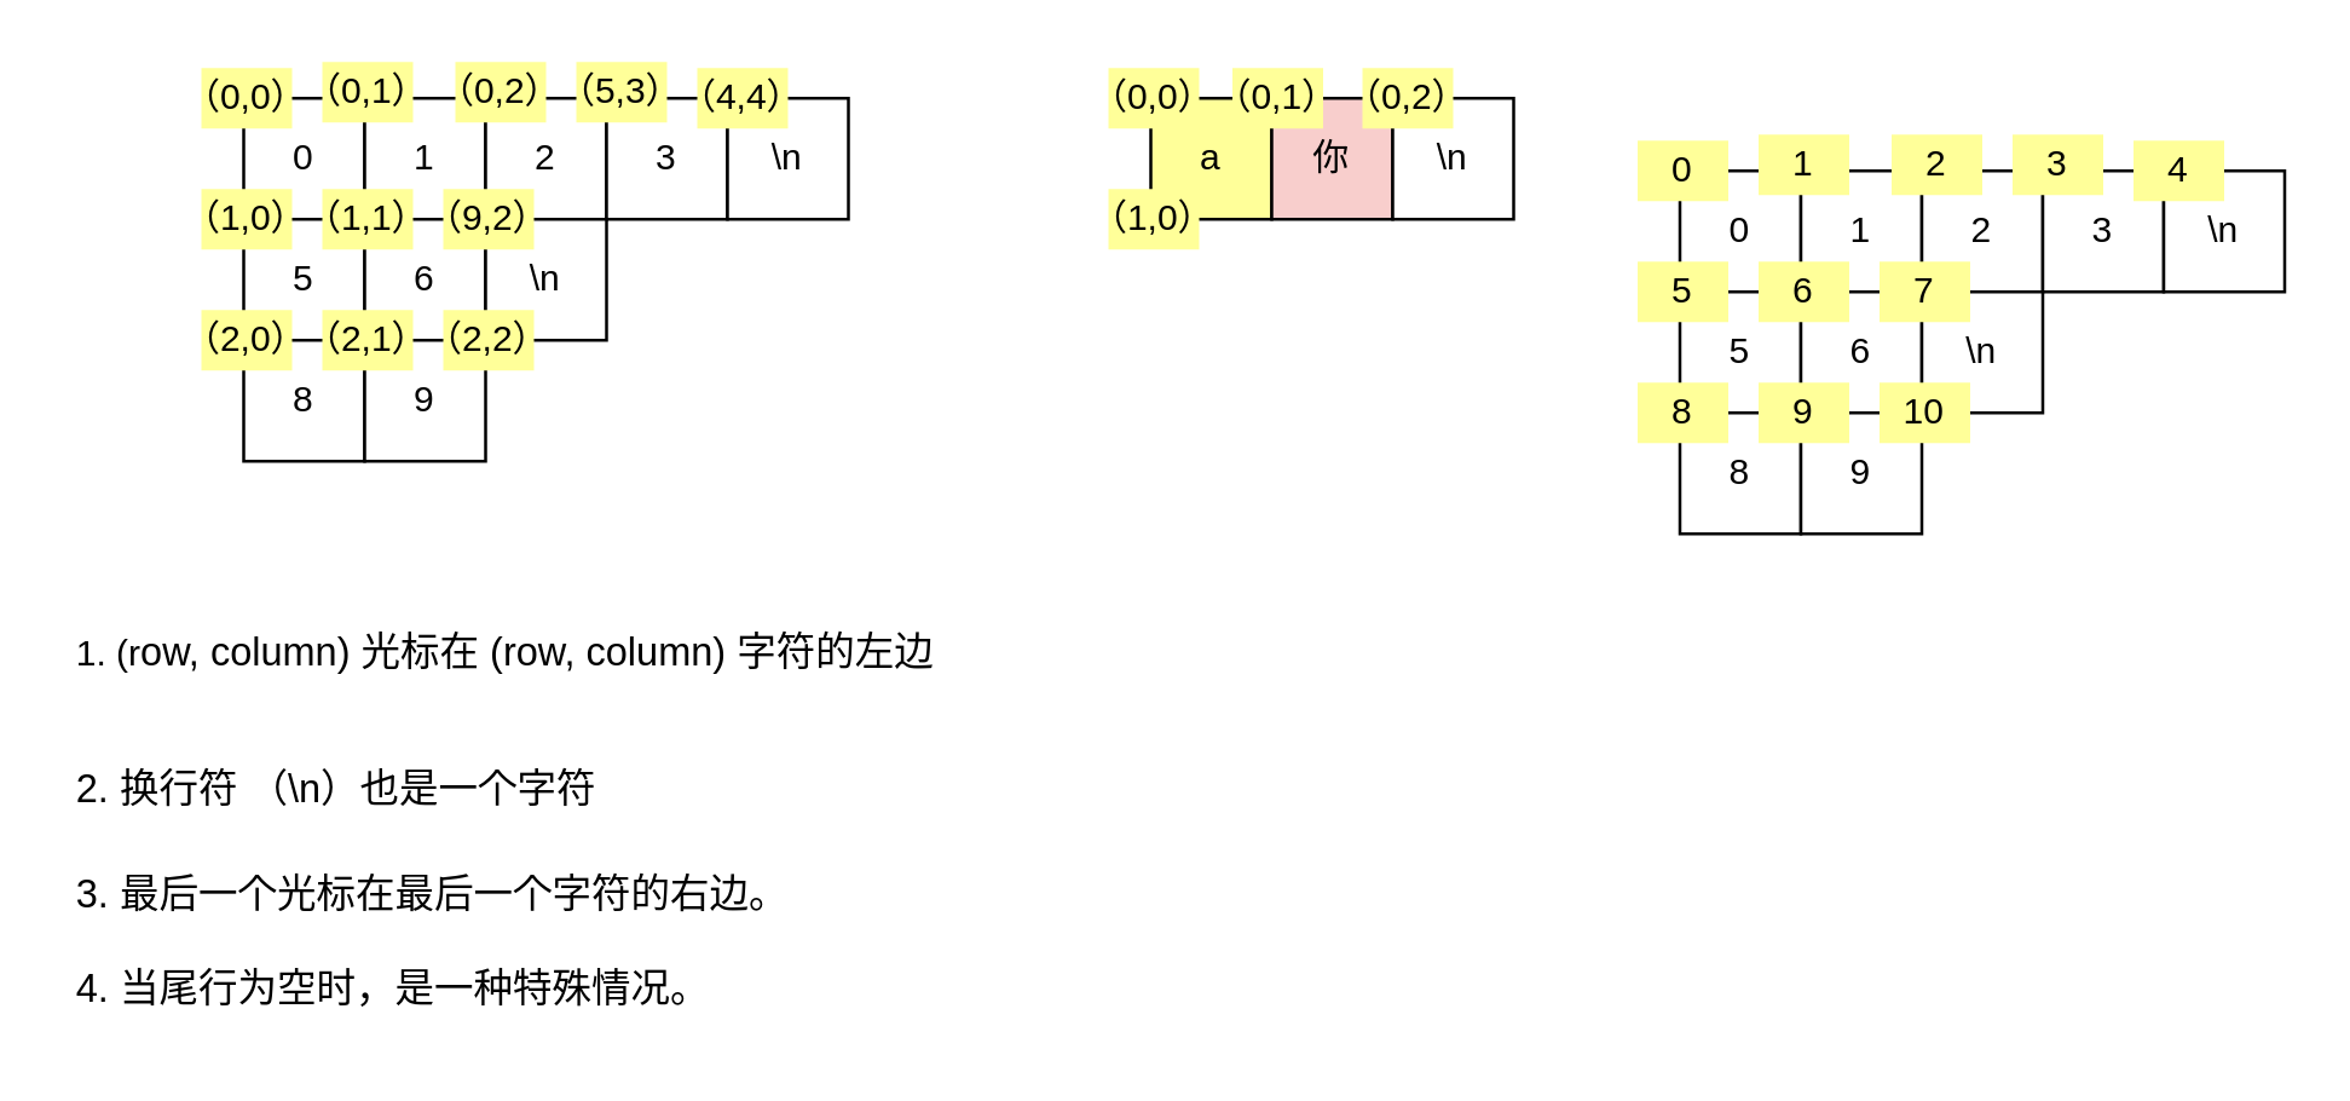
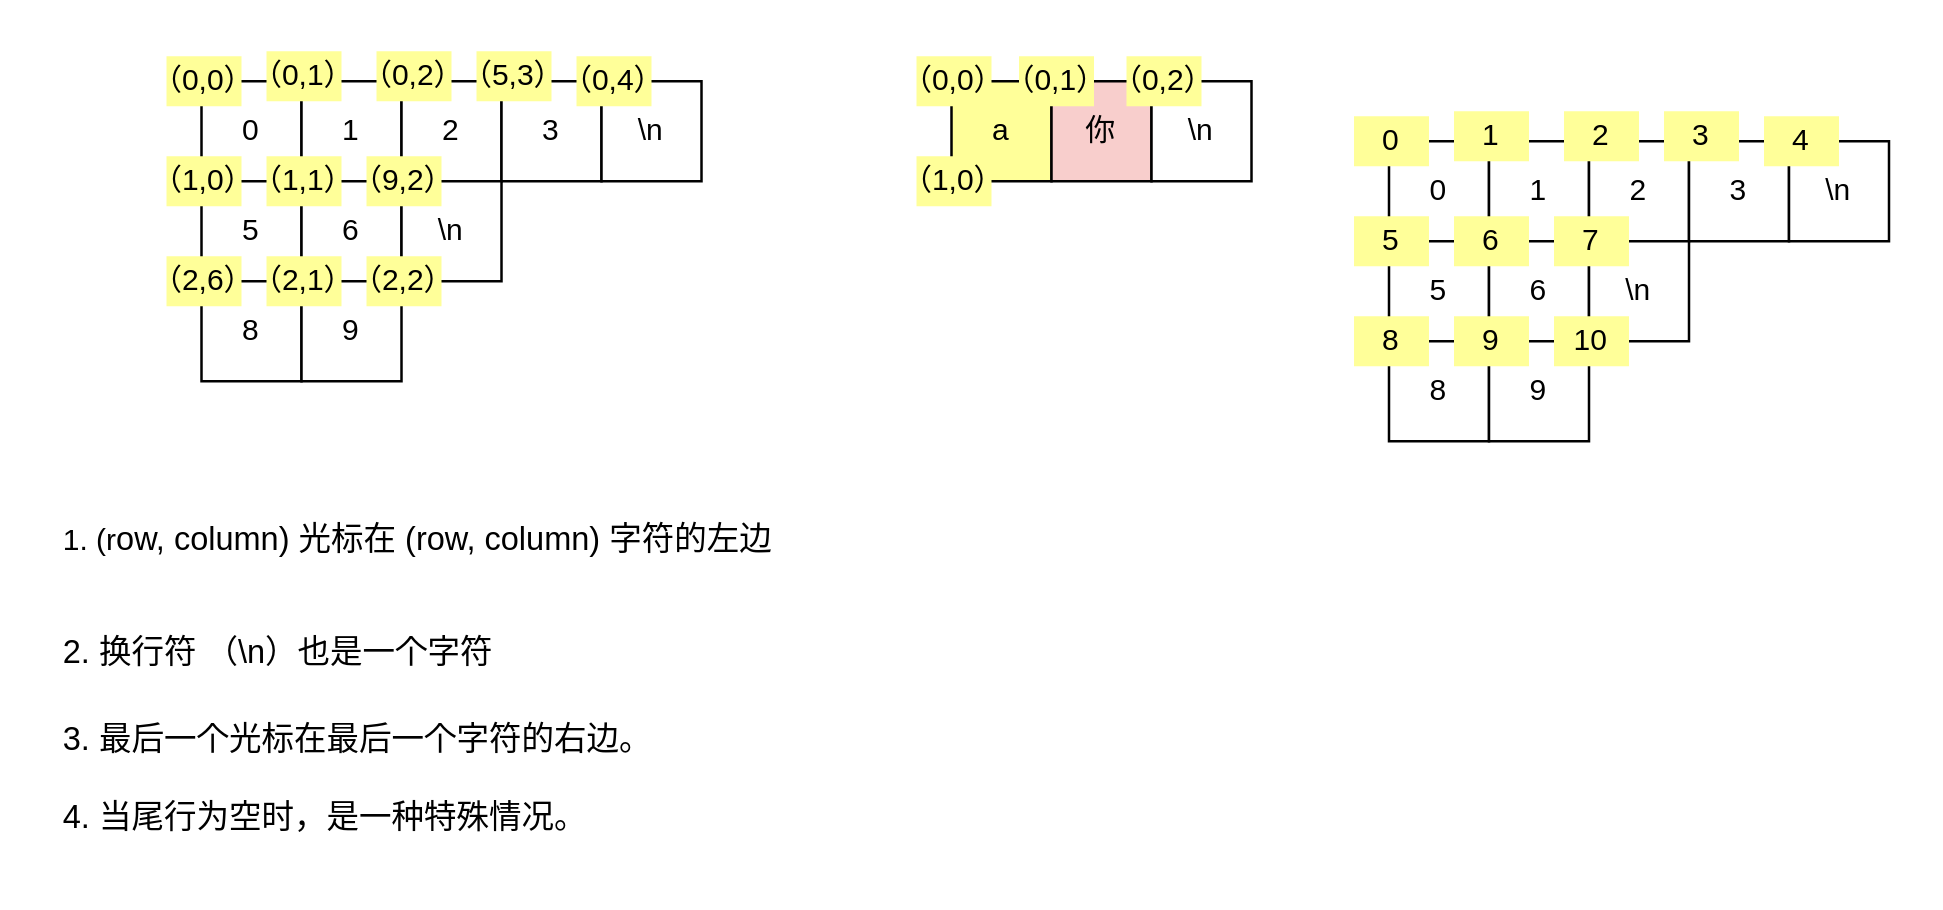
  <mxCell id="0" />
  <mxCell id="1" parent="0" />
  <mxCell id="2" value="0" style="whiteSpace=wrap;html=1;aspect=fixed;" parent="1" vertex="1"><mxGeometry x="80" y="32" width="40" height="40" as="geometry" /></mxCell>
  <mxCell id="3" value="1" style="whiteSpace=wrap;html=1;aspect=fixed;" parent="1" vertex="1"><mxGeometry x="120" y="32" width="40" height="40" as="geometry" /></mxCell>
  <mxCell id="4" value="2" style="whiteSpace=wrap;html=1;aspect=fixed;" parent="1" vertex="1"><mxGeometry x="160" y="32" width="40" height="40" as="geometry" /></mxCell>
  <mxCell id="5" value="3" style="whiteSpace=wrap;html=1;aspect=fixed;" parent="1" vertex="1"><mxGeometry x="200" y="32" width="40" height="40" as="geometry" /></mxCell>
  <mxCell id="6" value="\n" style="whiteSpace=wrap;html=1;aspect=fixed;" parent="1" vertex="1"><mxGeometry x="240" y="32" width="40" height="40" as="geometry" /></mxCell>
  <mxCell id="7" value="5" style="whiteSpace=wrap;html=1;aspect=fixed;" parent="1" vertex="1"><mxGeometry x="80" y="72" width="40" height="40" as="geometry" /></mxCell>
  <mxCell id="8" value="6" style="whiteSpace=wrap;html=1;aspect=fixed;" parent="1" vertex="1"><mxGeometry x="120" y="72" width="40" height="40" as="geometry" /></mxCell>
  <mxCell id="9" value="\n" style="whiteSpace=wrap;html=1;aspect=fixed;" parent="1" vertex="1"><mxGeometry x="160" y="72" width="40" height="40" as="geometry" /></mxCell>
  <mxCell id="10" value="8" style="whiteSpace=wrap;html=1;aspect=fixed;" parent="1" vertex="1"><mxGeometry x="80" y="112" width="40" height="40" as="geometry" /></mxCell>
  <mxCell id="11" value="9" style="whiteSpace=wrap;html=1;aspect=fixed;" parent="1" vertex="1"><mxGeometry x="120" y="112" width="40" height="40" as="geometry" /></mxCell>
  <mxCell id="12" value="（0,0）" style="text;html=1;strokeColor=none;align=center;verticalAlign=middle;whiteSpace=wrap;rounded=0;fillColor=#FFFF99;" parent="1" vertex="1"><mxGeometry x="66" y="22" width="30" height="20" as="geometry" /></mxCell>
  <mxCell id="13" value="（0,1）" style="text;html=1;strokeColor=none;align=center;verticalAlign=middle;whiteSpace=wrap;rounded=0;fillColor=#FFFF99;" parent="1" vertex="1"><mxGeometry x="106" y="20" width="30" height="20" as="geometry" /></mxCell>
  <mxCell id="14" value="（0,2）" style="text;html=1;strokeColor=none;align=center;verticalAlign=middle;whiteSpace=wrap;rounded=0;fillColor=#FFFF99;" parent="1" vertex="1"><mxGeometry x="150" y="20" width="30" height="20" as="geometry" /></mxCell>
  <mxCell id="15" value="（5,3）" style="text;html=1;strokeColor=none;align=center;verticalAlign=middle;whiteSpace=wrap;rounded=0;fillColor=#FFFF99;" parent="1" vertex="1"><mxGeometry x="190" y="20" width="30" height="20" as="geometry" /></mxCell>
- <mxCell id="16" value="（4,4）" style="text;html=1;strokeColor=none;align=center;verticalAlign=middle;whiteSpace=wrap;rounded=0;fillColor=#FFFF99;" parent="1" vertex="1"><mxGeometry x="230" y="22" width="30" height="20" as="geometry" /></mxCell>
+ <mxCell id="16" value="（0,4）" style="text;html=1;strokeColor=none;align=center;verticalAlign=middle;whiteSpace=wrap;rounded=0;fillColor=#FFFF99;" parent="1" vertex="1"><mxGeometry x="230" y="22" width="30" height="20" as="geometry" /></mxCell>
  <mxCell id="17" value="（1,0）" style="text;html=1;strokeColor=none;align=center;verticalAlign=middle;whiteSpace=wrap;rounded=0;fillColor=#FFFF99;" parent="1" vertex="1"><mxGeometry x="66" y="62" width="30" height="20" as="geometry" /></mxCell>
  <mxCell id="18" value="（1,1）" style="text;html=1;strokeColor=none;align=center;verticalAlign=middle;whiteSpace=wrap;rounded=0;fillColor=#FFFF99;" parent="1" vertex="1"><mxGeometry x="106" y="62" width="30" height="20" as="geometry" /></mxCell>
  <mxCell id="19" value="（9,2）" style="text;html=1;strokeColor=none;align=center;verticalAlign=middle;whiteSpace=wrap;rounded=0;fillColor=#FFFF99;" parent="1" vertex="1"><mxGeometry x="146" y="62" width="30" height="20" as="geometry" /></mxCell>
- <mxCell id="20" value="（2,0）" style="text;html=1;strokeColor=none;align=center;verticalAlign=middle;whiteSpace=wrap;rounded=0;fillColor=#FFFF99;" parent="1" vertex="1"><mxGeometry x="66" y="102" width="30" height="20" as="geometry" /></mxCell>
+ <mxCell id="20" value="（2,6）" style="text;html=1;strokeColor=none;align=center;verticalAlign=middle;whiteSpace=wrap;rounded=0;fillColor=#FFFF99;" parent="1" vertex="1"><mxGeometry x="66" y="102" width="30" height="20" as="geometry" /></mxCell>
  <mxCell id="21" value="（2,1）" style="text;html=1;strokeColor=none;align=center;verticalAlign=middle;whiteSpace=wrap;rounded=0;fillColor=#FFFF99;" parent="1" vertex="1"><mxGeometry x="106" y="102" width="30" height="20" as="geometry" /></mxCell>
  <mxCell id="22" value="（2,2）" style="text;html=1;strokeColor=none;align=center;verticalAlign=middle;whiteSpace=wrap;rounded=0;fillColor=#FFFF99;" parent="1" vertex="1"><mxGeometry x="146" y="102" width="30" height="20" as="geometry" /></mxCell>
  <mxCell id="23" value="&lt;h1&gt;&lt;span style=&quot;font-size: 12px ; font-weight: normal&quot;&gt;1. (r&lt;/span&gt;&lt;span style=&quot;font-size: 12px ; font-weight: normal&quot;&gt;&lt;font style=&quot;font-size: 13px&quot;&gt;ow, column) 光标在 (row, column) 字符的左边&lt;/font&gt;&lt;/span&gt;&lt;br&gt;&lt;/h1&gt;&lt;div&gt;&lt;h1&gt;&lt;span style=&quot;font-weight: normal&quot;&gt;&lt;font style=&quot;font-size: 13px&quot;&gt;2. 换行符 （\n）也是一个字符&lt;/font&gt;&lt;/span&gt;&lt;/h1&gt;&lt;/div&gt;&lt;div&gt;&lt;span style=&quot;font-weight: normal&quot;&gt;&lt;font style=&quot;font-size: 13px&quot;&gt;3. 最后一个光标在最后一个字符的右边。&lt;/font&gt;&lt;/span&gt;&lt;/div&gt;&lt;div&gt;&lt;span style=&quot;font-weight: normal&quot;&gt;&lt;font style=&quot;font-size: 13px&quot;&gt;&lt;br&gt;&lt;/font&gt;&lt;/span&gt;&lt;/div&gt;&lt;div&gt;&lt;span style=&quot;font-weight: normal&quot;&gt;&lt;font style=&quot;font-size: 13px&quot;&gt;4. 当尾行为空时，是一种特殊情况。&lt;/font&gt;&lt;/span&gt;&lt;/div&gt;" style="text;html=1;strokeColor=none;fillColor=none;spacing=5;spacingTop=-20;whiteSpace=wrap;overflow=hidden;rounded=0;" parent="1" vertex="1"><mxGeometry x="20" y="192" width="504" height="150" as="geometry" /></mxCell>
  <mxCell id="24" value="a" style="whiteSpace=wrap;html=1;aspect=fixed;fillColor=#ffff99;" parent="1" vertex="1"><mxGeometry x="380" y="32" width="40" height="40" as="geometry" /></mxCell>
  <mxCell id="25" value="你" style="whiteSpace=wrap;html=1;aspect=fixed;fillColor=#f8cecc;" parent="1" vertex="1"><mxGeometry x="420" y="32" width="40" height="40" as="geometry" /></mxCell>
  <mxCell id="26" value="\n" style="whiteSpace=wrap;html=1;aspect=fixed;" parent="1" vertex="1"><mxGeometry x="460" y="32" width="40" height="40" as="geometry" /></mxCell>
  <mxCell id="27" value="（0,0）" style="text;html=1;strokeColor=none;align=center;verticalAlign=middle;whiteSpace=wrap;rounded=0;fillColor=#FFFF99;" parent="1" vertex="1"><mxGeometry x="366" y="22" width="30" height="20" as="geometry" /></mxCell>
  <mxCell id="28" value="（0,1）" style="text;html=1;strokeColor=none;align=center;verticalAlign=middle;whiteSpace=wrap;rounded=0;fillColor=#FFFF99;" parent="1" vertex="1"><mxGeometry x="407" y="22" width="30" height="20" as="geometry" /></mxCell>
  <mxCell id="29" value="（0,2）" style="text;html=1;strokeColor=none;align=center;verticalAlign=middle;whiteSpace=wrap;rounded=0;fillColor=#FFFF99;" parent="1" vertex="1"><mxGeometry x="450" y="22" width="30" height="20" as="geometry" /></mxCell>
  <mxCell id="30" value="（1,0）" style="text;html=1;strokeColor=none;align=center;verticalAlign=middle;whiteSpace=wrap;rounded=0;fillColor=#FFFF99;" parent="1" vertex="1"><mxGeometry x="366" y="62" width="30" height="20" as="geometry" /></mxCell>
  <mxCell id="31" value="0" style="whiteSpace=wrap;html=1;aspect=fixed;" vertex="1" parent="1"><mxGeometry x="555" y="56" width="40" height="40" as="geometry" /></mxCell>
  <mxCell id="32" value="1" style="whiteSpace=wrap;html=1;aspect=fixed;" vertex="1" parent="1"><mxGeometry x="595" y="56" width="40" height="40" as="geometry" /></mxCell>
  <mxCell id="33" value="2" style="whiteSpace=wrap;html=1;aspect=fixed;" vertex="1" parent="1"><mxGeometry x="635" y="56" width="40" height="40" as="geometry" /></mxCell>
  <mxCell id="34" value="3" style="whiteSpace=wrap;html=1;aspect=fixed;" vertex="1" parent="1"><mxGeometry x="675" y="56" width="40" height="40" as="geometry" /></mxCell>
  <mxCell id="35" value="\n" style="whiteSpace=wrap;html=1;aspect=fixed;" vertex="1" parent="1"><mxGeometry x="715" y="56" width="40" height="40" as="geometry" /></mxCell>
  <mxCell id="36" value="5" style="whiteSpace=wrap;html=1;aspect=fixed;" vertex="1" parent="1"><mxGeometry x="555" y="96" width="40" height="40" as="geometry" /></mxCell>
  <mxCell id="37" value="6" style="whiteSpace=wrap;html=1;aspect=fixed;" vertex="1" parent="1"><mxGeometry x="595" y="96" width="40" height="40" as="geometry" /></mxCell>
  <mxCell id="38" value="\n" style="whiteSpace=wrap;html=1;aspect=fixed;" vertex="1" parent="1"><mxGeometry x="635" y="96" width="40" height="40" as="geometry" /></mxCell>
  <mxCell id="39" value="8" style="whiteSpace=wrap;html=1;aspect=fixed;" vertex="1" parent="1"><mxGeometry x="555" y="136" width="40" height="40" as="geometry" /></mxCell>
  <mxCell id="40" value="9" style="whiteSpace=wrap;html=1;aspect=fixed;" vertex="1" parent="1"><mxGeometry x="595" y="136" width="40" height="40" as="geometry" /></mxCell>
  <mxCell id="41" value="0" style="text;html=1;strokeColor=none;align=center;verticalAlign=middle;whiteSpace=wrap;rounded=0;fillColor=#FFFF99;" vertex="1" parent="1"><mxGeometry x="541" y="46" width="30" height="20" as="geometry" /></mxCell>
  <mxCell id="42" value="1" style="text;html=1;strokeColor=none;align=center;verticalAlign=middle;whiteSpace=wrap;rounded=0;fillColor=#FFFF99;" vertex="1" parent="1"><mxGeometry x="581" y="44" width="30" height="20" as="geometry" /></mxCell>
  <mxCell id="43" value="2" style="text;html=1;strokeColor=none;align=center;verticalAlign=middle;whiteSpace=wrap;rounded=0;fillColor=#FFFF99;" vertex="1" parent="1"><mxGeometry x="625" y="44" width="30" height="20" as="geometry" /></mxCell>
  <mxCell id="44" value="3" style="text;html=1;strokeColor=none;align=center;verticalAlign=middle;whiteSpace=wrap;rounded=0;fillColor=#FFFF99;" vertex="1" parent="1"><mxGeometry x="665" y="44" width="30" height="20" as="geometry" /></mxCell>
  <mxCell id="45" value="4" style="text;html=1;strokeColor=none;align=center;verticalAlign=middle;whiteSpace=wrap;rounded=0;fillColor=#FFFF99;" vertex="1" parent="1"><mxGeometry x="705" y="46" width="30" height="20" as="geometry" /></mxCell>
  <mxCell id="46" value="5" style="text;html=1;strokeColor=none;align=center;verticalAlign=middle;whiteSpace=wrap;rounded=0;fillColor=#FFFF99;" vertex="1" parent="1"><mxGeometry x="541" y="86" width="30" height="20" as="geometry" /></mxCell>
  <mxCell id="47" value="6" style="text;html=1;strokeColor=none;align=center;verticalAlign=middle;whiteSpace=wrap;rounded=0;fillColor=#FFFF99;" vertex="1" parent="1"><mxGeometry x="581" y="86" width="30" height="20" as="geometry" /></mxCell>
  <mxCell id="48" value="7" style="text;html=1;strokeColor=none;align=center;verticalAlign=middle;whiteSpace=wrap;rounded=0;fillColor=#FFFF99;" vertex="1" parent="1"><mxGeometry x="621" y="86" width="30" height="20" as="geometry" /></mxCell>
  <mxCell id="49" value="8" style="text;html=1;strokeColor=none;align=center;verticalAlign=middle;whiteSpace=wrap;rounded=0;fillColor=#FFFF99;" vertex="1" parent="1"><mxGeometry x="541" y="126" width="30" height="20" as="geometry" /></mxCell>
  <mxCell id="50" value="9" style="text;html=1;strokeColor=none;align=center;verticalAlign=middle;whiteSpace=wrap;rounded=0;fillColor=#FFFF99;" vertex="1" parent="1"><mxGeometry x="581" y="126" width="30" height="20" as="geometry" /></mxCell>
  <mxCell id="51" value="10" style="text;html=1;strokeColor=none;align=center;verticalAlign=middle;whiteSpace=wrap;rounded=0;fillColor=#FFFF99;" vertex="1" parent="1"><mxGeometry x="621" y="126" width="30" height="20" as="geometry" /></mxCell>
